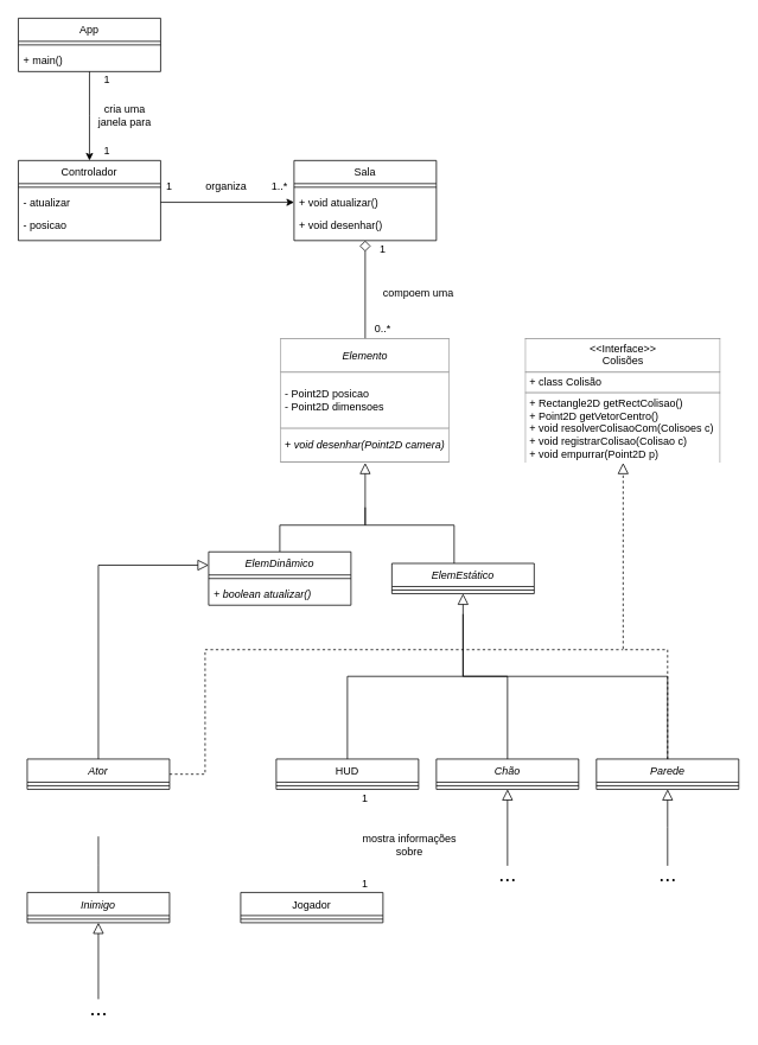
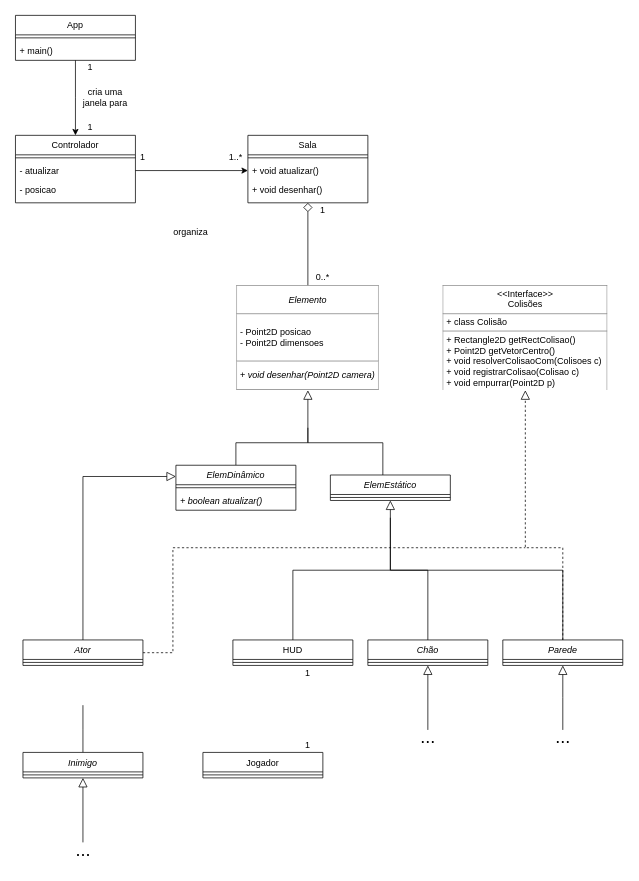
  <mxCell id="0" />
  <mxCell id="1" parent="0" />
  <mxCell id="2" value="App" style="swimlane;fontStyle=0;align=center;verticalAlign=top;childLayout=stackLayout;horizontal=1;startSize=26;horizontalStack=0;resizeParent=1;resizeLast=0;collapsible=1;marginBottom=0;rounded=0;shadow=0;strokeWidth=1;" parent="1" vertex="1"><mxGeometry x="20" y="20" width="160" height="60" as="geometry"><mxRectangle x="230" y="140" width="160" height="26" as="alternateBounds" /></mxGeometry></mxCell>
  <mxCell id="3" value="" style="line;html=1;strokeWidth=1;align=left;verticalAlign=middle;spacingTop=-1;spacingLeft=3;spacingRight=3;rotatable=0;labelPosition=right;points=[];portConstraint=eastwest;" parent="2" vertex="1"><mxGeometry y="26" width="160" height="8" as="geometry" /></mxCell>
  <mxCell id="4" value="+ main()" style="text;align=left;verticalAlign=top;spacingLeft=4;spacingRight=4;overflow=hidden;rotatable=0;points=[[0,0.5],[1,0.5]];portConstraint=eastwest;" parent="2" vertex="1"><mxGeometry y="34" width="160" height="26" as="geometry" /></mxCell>
  <mxCell id="5" value="Controlador" style="swimlane;fontStyle=0;align=center;verticalAlign=top;childLayout=stackLayout;horizontal=1;startSize=26;horizontalStack=0;resizeParent=1;resizeLast=0;collapsible=1;marginBottom=0;rounded=0;shadow=0;strokeWidth=1;" parent="1" vertex="1"><mxGeometry x="20" y="180" width="160" height="90" as="geometry"><mxRectangle x="550" y="140" width="160" height="26" as="alternateBounds" /></mxGeometry></mxCell>
  <mxCell id="6" value="" style="line;html=1;strokeWidth=1;align=left;verticalAlign=middle;spacingTop=-1;spacingLeft=3;spacingRight=3;rotatable=0;labelPosition=right;points=[];portConstraint=eastwest;" parent="5" vertex="1"><mxGeometry y="26" width="160" height="8" as="geometry" /></mxCell>
  <mxCell id="7" value="- atualizar" style="text;align=left;verticalAlign=top;spacingLeft=4;spacingRight=4;overflow=hidden;rotatable=0;points=[[0,0.5],[1,0.5]];portConstraint=eastwest;" parent="5" vertex="1"><mxGeometry y="34" width="160" height="26" as="geometry" /></mxCell>
  <mxCell id="8" value="- posicao" style="text;align=left;verticalAlign=top;spacingLeft=4;spacingRight=4;overflow=hidden;rotatable=0;points=[[0,0.5],[1,0.5]];portConstraint=eastwest;" parent="5" vertex="1"><mxGeometry y="60" width="160" height="26" as="geometry" /></mxCell>
  <mxCell id="9" value="cria uma janela para" style="text;html=1;strokeColor=none;fillColor=none;align=center;verticalAlign=middle;whiteSpace=wrap;rounded=0;" vertex="1" parent="1"><mxGeometry x="100" y="120" width="80" height="20" as="geometry" /></mxCell>
  <mxCell id="10" style="edgeStyle=orthogonalEdgeStyle;rounded=0;orthogonalLoop=1;jettySize=auto;html=1;exitX=0;exitY=0;exitDx=0;exitDy=0;entryX=0.5;entryY=0;entryDx=0;entryDy=0;" edge="1" parent="1" source="11" target="5"><mxGeometry relative="1" as="geometry"><Array as="points"><mxPoint x="100" y="130" /><mxPoint x="100" y="130" /></Array></mxGeometry></mxCell>
  <mxCell id="11" value="1" style="text;html=1;strokeColor=none;fillColor=none;align=center;verticalAlign=middle;whiteSpace=wrap;rounded=0;" vertex="1" parent="1"><mxGeometry x="100" y="80" width="40" height="20" as="geometry" /></mxCell>
  <mxCell id="12" value="1" style="text;html=1;strokeColor=none;fillColor=none;align=center;verticalAlign=middle;whiteSpace=wrap;rounded=0;" vertex="1" parent="1"><mxGeometry x="100" y="160" width="40" height="20" as="geometry" /></mxCell>
  <mxCell id="13" value="Sala" style="swimlane;fontStyle=0;align=center;verticalAlign=top;childLayout=stackLayout;horizontal=1;startSize=26;horizontalStack=0;resizeParent=1;resizeLast=0;collapsible=1;marginBottom=0;rounded=0;shadow=0;strokeWidth=1;" vertex="1" parent="1"><mxGeometry x="330" y="180" width="160" height="90" as="geometry"><mxRectangle x="550" y="140" width="160" height="26" as="alternateBounds" /></mxGeometry></mxCell>
  <mxCell id="14" value="" style="line;html=1;strokeWidth=1;align=left;verticalAlign=middle;spacingTop=-1;spacingLeft=3;spacingRight=3;rotatable=0;labelPosition=right;points=[];portConstraint=eastwest;" vertex="1" parent="13"><mxGeometry y="26" width="160" height="8" as="geometry" /></mxCell>
  <mxCell id="15" value="+ void atualizar()" style="text;align=left;verticalAlign=top;spacingLeft=4;spacingRight=4;overflow=hidden;rotatable=0;points=[[0,0.5],[1,0.5]];portConstraint=eastwest;" vertex="1" parent="13"><mxGeometry y="34" width="160" height="26" as="geometry" /></mxCell>
  <mxCell id="16" value="+ void desenhar()" style="text;align=left;verticalAlign=top;spacingLeft=4;spacingRight=4;overflow=hidden;rotatable=0;points=[[0,0.5],[1,0.5]];portConstraint=eastwest;" vertex="1" parent="13"><mxGeometry y="60" width="160" height="26" as="geometry" /></mxCell>
  <mxCell id="17" style="edgeStyle=orthogonalEdgeStyle;rounded=0;orthogonalLoop=1;jettySize=auto;html=1;exitX=1;exitY=0.5;exitDx=0;exitDy=0;entryX=0;entryY=0.5;entryDx=0;entryDy=0;" edge="1" parent="1" source="7" target="15"><mxGeometry relative="1" as="geometry" /></mxCell>
- <mxCell id="18" value="organiza" style="text;html=1;strokeColor=none;fillColor=none;align=center;verticalAlign=middle;whiteSpace=wrap;rounded=0;" vertex="1" parent="1"><mxGeometry x="214" y="200" width="80" height="20" as="geometry" /></mxCell>
+ <mxCell id="18" value="organiza" style="text;html=1;strokeColor=none;fillColor=none;align=center;verticalAlign=middle;whiteSpace=wrap;rounded=0;" vertex="1" parent="1"><mxGeometry x="214" y="300" width="80" height="20" as="geometry" /></mxCell>
  <mxCell id="19" value="1" style="text;html=1;strokeColor=none;fillColor=none;align=center;verticalAlign=middle;whiteSpace=wrap;rounded=0;" vertex="1" parent="1"><mxGeometry x="170" y="200" width="40" height="20" as="geometry" /></mxCell>
  <mxCell id="20" value="1..*" style="text;html=1;strokeColor=none;fillColor=none;align=center;verticalAlign=middle;whiteSpace=wrap;rounded=0;" vertex="1" parent="1"><mxGeometry x="294" y="200" width="40" height="20" as="geometry" /></mxCell>
- <mxCell id="21" value="compoem uma" style="text;html=1;strokeColor=none;fillColor=none;align=center;verticalAlign=middle;whiteSpace=wrap;rounded=0;" vertex="1" parent="1"><mxGeometry x="410" y="320" width="120" height="20" as="geometry" /></mxCell>
  <mxCell id="22" value="1" style="text;html=1;strokeColor=none;fillColor=none;align=center;verticalAlign=middle;whiteSpace=wrap;rounded=0;" vertex="1" parent="1"><mxGeometry x="410" y="270" width="40" height="20" as="geometry" /></mxCell>
  <mxCell id="23" value="0..*" style="text;html=1;strokeColor=none;fillColor=none;align=center;verticalAlign=middle;whiteSpace=wrap;rounded=0;" vertex="1" parent="1"><mxGeometry x="410" y="360" width="40" height="20" as="geometry" /></mxCell>
  <mxCell id="24" style="edgeStyle=orthogonalEdgeStyle;rounded=0;orthogonalLoop=1;jettySize=auto;html=1;entryX=0.5;entryY=1;entryDx=0;entryDy=0;sketch=0;endArrow=block;endFill=0;strokeWidth=1;endSize=10;" edge="1" parent="1" source="25" target="33"><mxGeometry relative="1" as="geometry"><mxPoint x="410" y="490" as="targetPoint" /><Array as="points"><mxPoint x="314" y="590" /><mxPoint x="410" y="590" /></Array></mxGeometry></mxCell>
  <mxCell id="25" value="ElemDinâmico" style="swimlane;fontStyle=2;align=center;verticalAlign=top;childLayout=stackLayout;horizontal=1;startSize=26;horizontalStack=0;resizeParent=1;resizeLast=0;collapsible=1;marginBottom=0;rounded=0;shadow=0;strokeWidth=1;" vertex="1" parent="1"><mxGeometry x="234" y="620" width="160" height="60" as="geometry"><mxRectangle x="550" y="140" width="160" height="26" as="alternateBounds" /></mxGeometry></mxCell>
  <mxCell id="26" value="" style="line;html=1;strokeWidth=1;align=left;verticalAlign=middle;spacingTop=-1;spacingLeft=3;spacingRight=3;rotatable=0;labelPosition=right;points=[];portConstraint=eastwest;" vertex="1" parent="25"><mxGeometry y="26" width="160" height="8" as="geometry" /></mxCell>
  <mxCell id="27" value="+ boolean atualizar()" style="text;align=left;verticalAlign=top;spacingLeft=4;spacingRight=4;overflow=hidden;rotatable=0;points=[[0,0.5],[1,0.5]];portConstraint=eastwest;fontStyle=2" vertex="1" parent="25"><mxGeometry y="34" width="160" height="26" as="geometry" /></mxCell>
  <mxCell id="28" style="edgeStyle=orthogonalEdgeStyle;rounded=0;orthogonalLoop=1;jettySize=auto;html=1;endArrow=none;endFill=0;jumpStyle=none;sketch=0;startSize=6;" edge="1" parent="1" source="29"><mxGeometry relative="1" as="geometry"><mxPoint x="410" y="570" as="targetPoint" /><Array as="points"><mxPoint x="510" y="590" /><mxPoint x="410" y="590" /></Array></mxGeometry></mxCell>
  <mxCell id="29" value="ElemEstático" style="swimlane;fontStyle=2;align=center;verticalAlign=top;childLayout=stackLayout;horizontal=1;startSize=26;horizontalStack=0;resizeParent=1;resizeLast=0;collapsible=1;marginBottom=0;rounded=0;shadow=0;strokeWidth=1;" vertex="1" parent="1"><mxGeometry x="440" y="633" width="160" height="34" as="geometry"><mxRectangle x="550" y="140" width="160" height="26" as="alternateBounds" /></mxGeometry></mxCell>
  <mxCell id="30" value="" style="line;html=1;strokeWidth=1;align=left;verticalAlign=middle;spacingTop=-1;spacingLeft=3;spacingRight=3;rotatable=0;labelPosition=right;points=[];portConstraint=eastwest;" vertex="1" parent="29"><mxGeometry y="26" width="160" height="8" as="geometry" /></mxCell>
  <mxCell id="31" value="&lt;table border=&quot;1&quot; width=&quot;100%&quot; cellpadding=&quot;4&quot; style=&quot;width: 100% ; height: 100% ; border-collapse: collapse&quot;&gt;&lt;tbody&gt;&lt;tr&gt;&lt;th align=&quot;center&quot;&gt;&lt;span style=&quot;font-weight: normal&quot;&gt;&amp;lt;&amp;lt;Interface&amp;gt;&amp;gt;&lt;/span&gt;&lt;br&gt;&lt;span style=&quot;font-weight: normal&quot;&gt;Colisões&lt;/span&gt;&lt;/th&gt;&lt;/tr&gt;&lt;tr&gt;&lt;td&gt;+ class Colisão&lt;/td&gt;&lt;/tr&gt;&lt;tr&gt;&lt;td&gt;+ Rectangle2D getRectColisao()&lt;br&gt;+ Point2D getVetorCentro()&lt;br&gt;+ void resolverColisaoCom(Colisoes c)&lt;br&gt;+ void registrarColisao(Colisao c)&lt;br&gt;+ void empurrar(Point2D p)&lt;/td&gt;&lt;/tr&gt;&lt;/tbody&gt;&lt;/table&gt;" style="text;html=1;strokeColor=none;fillColor=none;overflow=fill;" vertex="1" parent="1"><mxGeometry x="590" y="380" width="220" height="140" as="geometry" /></mxCell>
  <mxCell id="32" style="edgeStyle=orthogonalEdgeStyle;rounded=0;sketch=0;jumpStyle=none;orthogonalLoop=1;jettySize=auto;html=1;exitX=0.5;exitY=0;exitDx=0;exitDy=0;startArrow=none;startFill=0;startSize=10;endArrow=diamond;endFill=0;endSize=10;strokeWidth=1;entryX=0.5;entryY=1;entryDx=0;entryDy=0;" edge="1" parent="1" source="33" target="13"><mxGeometry relative="1" as="geometry"><mxPoint x="380" y="300" as="targetPoint" /></mxGeometry></mxCell>
  <mxCell id="33" value="&lt;table border=&quot;1&quot; width=&quot;100%&quot; cellpadding=&quot;4&quot; style=&quot;width: 100% ; height: 100% ; border-collapse: collapse&quot;&gt;&lt;tbody&gt;&lt;tr&gt;&lt;th align=&quot;center&quot;&gt;&lt;span style=&quot;font-weight: 400&quot;&gt;&lt;i&gt;Elemento&lt;/i&gt;&lt;/span&gt;&lt;/th&gt;&lt;/tr&gt;&lt;tr&gt;&lt;td&gt;- Point2D posicao&lt;br&gt;- Point2D dimensoes&lt;/td&gt;&lt;/tr&gt;&lt;tr&gt;&lt;td&gt;+ &lt;i&gt;void desenhar(Point2D camera)&lt;/i&gt;&lt;/td&gt;&lt;/tr&gt;&lt;/tbody&gt;&lt;/table&gt;" style="text;html=1;strokeColor=none;fillColor=none;overflow=fill;" vertex="1" parent="1"><mxGeometry x="315" y="380" width="190" height="140" as="geometry" /></mxCell>
  <mxCell id="34" style="edgeStyle=orthogonalEdgeStyle;rounded=0;sketch=0;jumpStyle=none;orthogonalLoop=1;jettySize=auto;html=1;exitX=0.5;exitY=0;exitDx=0;exitDy=0;entryX=0.5;entryY=1;entryDx=0;entryDy=0;startSize=6;endArrow=block;endFill=0;strokeWidth=1;endSize=10;" edge="1" parent="1" source="37" target="29"><mxGeometry relative="1" as="geometry"><Array as="points"><mxPoint x="750" y="760" /><mxPoint x="520" y="760" /></Array></mxGeometry></mxCell>
  <mxCell id="35" style="edgeStyle=orthogonalEdgeStyle;rounded=0;sketch=0;jumpStyle=none;orthogonalLoop=1;jettySize=auto;html=1;exitX=0.5;exitY=0;exitDx=0;exitDy=0;entryX=0.5;entryY=1;entryDx=0;entryDy=0;startSize=6;endArrow=block;endFill=0;endSize=10;strokeWidth=1;dashed=1;" edge="1" parent="1" source="37" target="31"><mxGeometry relative="1" as="geometry"><Array as="points"><mxPoint x="750" y="730" /><mxPoint x="700" y="730" /></Array></mxGeometry></mxCell>
  <mxCell id="36" style="edgeStyle=orthogonalEdgeStyle;rounded=0;sketch=0;jumpStyle=none;orthogonalLoop=1;jettySize=auto;html=1;exitX=0.5;exitY=1;exitDx=0;exitDy=0;startSize=10;endArrow=none;endFill=0;endSize=10;strokeWidth=1;startArrow=block;startFill=0;" edge="1" parent="1" source="37"><mxGeometry relative="1" as="geometry"><mxPoint x="750" y="973" as="targetPoint" /></mxGeometry></mxCell>
  <mxCell id="37" value="Parede" style="swimlane;fontStyle=2;align=center;verticalAlign=top;childLayout=stackLayout;horizontal=1;startSize=26;horizontalStack=0;resizeParent=1;resizeLast=0;collapsible=1;marginBottom=0;rounded=0;shadow=0;strokeWidth=1;" vertex="1" parent="1"><mxGeometry x="670" y="853" width="160" height="34" as="geometry"><mxRectangle x="550" y="140" width="160" height="26" as="alternateBounds" /></mxGeometry></mxCell>
  <mxCell id="38" value="" style="line;html=1;strokeWidth=1;align=left;verticalAlign=middle;spacingTop=-1;spacingLeft=3;spacingRight=3;rotatable=0;labelPosition=right;points=[];portConstraint=eastwest;" vertex="1" parent="37"><mxGeometry y="26" width="160" height="8" as="geometry" /></mxCell>
  <mxCell id="39" style="edgeStyle=orthogonalEdgeStyle;rounded=0;sketch=0;jumpStyle=none;orthogonalLoop=1;jettySize=auto;html=1;exitX=0.5;exitY=0;exitDx=0;exitDy=0;startSize=6;endArrow=none;endFill=0;endSize=10;strokeWidth=1;" edge="1" parent="1" source="40"><mxGeometry relative="1" as="geometry"><mxPoint x="520" y="760" as="targetPoint" /><Array as="points"><mxPoint x="390" y="760" /><mxPoint x="520" y="760" /></Array></mxGeometry></mxCell>
  <mxCell id="40" value="HUD" style="swimlane;fontStyle=0;align=center;verticalAlign=top;childLayout=stackLayout;horizontal=1;startSize=26;horizontalStack=0;resizeParent=1;resizeLast=0;collapsible=1;marginBottom=0;rounded=0;shadow=0;strokeWidth=1;" vertex="1" parent="1"><mxGeometry x="310" y="853" width="160" height="34" as="geometry"><mxRectangle x="550" y="140" width="160" height="26" as="alternateBounds" /></mxGeometry></mxCell>
  <mxCell id="41" value="" style="line;html=1;strokeWidth=1;align=left;verticalAlign=middle;spacingTop=-1;spacingLeft=3;spacingRight=3;rotatable=0;labelPosition=right;points=[];portConstraint=eastwest;" vertex="1" parent="40"><mxGeometry y="26" width="160" height="8" as="geometry" /></mxCell>
  <mxCell id="42" value="&lt;span style=&quot;font-weight: normal&quot;&gt;...&lt;/span&gt;" style="text;strokeColor=none;fillColor=none;html=1;fontSize=24;fontStyle=1;verticalAlign=middle;align=center;dashed=1;" vertex="1" parent="1"><mxGeometry x="700" y="963" width="100" height="40" as="geometry" /></mxCell>
  <mxCell id="43" style="edgeStyle=orthogonalEdgeStyle;rounded=0;sketch=0;jumpStyle=none;orthogonalLoop=1;jettySize=auto;html=1;exitX=0.5;exitY=0;exitDx=0;exitDy=0;startArrow=none;startFill=0;startSize=10;endArrow=none;endFill=0;endSize=10;strokeWidth=1;" edge="1" parent="1" source="44"><mxGeometry relative="1" as="geometry"><mxPoint x="520" y="690" as="targetPoint" /><Array as="points"><mxPoint x="570" y="760" /><mxPoint x="520" y="760" /></Array></mxGeometry></mxCell>
  <mxCell id="44" value="Chão" style="swimlane;fontStyle=2;align=center;verticalAlign=top;childLayout=stackLayout;horizontal=1;startSize=26;horizontalStack=0;resizeParent=1;resizeLast=0;collapsible=1;marginBottom=0;rounded=0;shadow=0;strokeWidth=1;" vertex="1" parent="1"><mxGeometry x="490" y="853" width="160" height="34" as="geometry"><mxRectangle x="550" y="140" width="160" height="26" as="alternateBounds" /></mxGeometry></mxCell>
  <mxCell id="45" value="" style="line;html=1;strokeWidth=1;align=left;verticalAlign=middle;spacingTop=-1;spacingLeft=3;spacingRight=3;rotatable=0;labelPosition=right;points=[];portConstraint=eastwest;" vertex="1" parent="44"><mxGeometry y="26" width="160" height="8" as="geometry" /></mxCell>
  <mxCell id="46" style="edgeStyle=orthogonalEdgeStyle;rounded=0;sketch=0;jumpStyle=none;orthogonalLoop=1;jettySize=auto;html=1;exitX=0.5;exitY=1;exitDx=0;exitDy=0;startSize=10;endArrow=none;endFill=0;endSize=10;strokeWidth=1;startArrow=block;startFill=0;" edge="1" parent="1"><mxGeometry relative="1" as="geometry"><mxPoint x="570" y="973" as="targetPoint" /><mxPoint x="570" y="887" as="sourcePoint" /></mxGeometry></mxCell>
  <mxCell id="47" value="&lt;span style=&quot;font-weight: normal&quot;&gt;...&lt;/span&gt;" style="text;strokeColor=none;fillColor=none;html=1;fontSize=24;fontStyle=1;verticalAlign=middle;align=center;dashed=1;" vertex="1" parent="1"><mxGeometry x="520" y="963" width="100" height="40" as="geometry" /></mxCell>
  <mxCell id="48" style="edgeStyle=orthogonalEdgeStyle;rounded=0;sketch=0;jumpStyle=none;orthogonalLoop=1;jettySize=auto;html=1;exitX=1;exitY=0.5;exitDx=0;exitDy=0;startArrow=none;startFill=0;startSize=10;endArrow=none;endFill=0;endSize=10;strokeWidth=1;dashed=1;" edge="1" parent="1" source="50"><mxGeometry relative="1" as="geometry"><mxPoint x="700" y="730" as="targetPoint" /><Array as="points"><mxPoint x="230" y="870" /><mxPoint x="230" y="730" /></Array></mxGeometry></mxCell>
  <mxCell id="49" style="edgeStyle=orthogonalEdgeStyle;rounded=0;sketch=0;jumpStyle=none;orthogonalLoop=1;jettySize=auto;html=1;exitX=0.5;exitY=0;exitDx=0;exitDy=0;entryX=0;entryY=0.25;entryDx=0;entryDy=0;startArrow=none;startFill=0;startSize=10;endArrow=block;endFill=0;endSize=10;strokeWidth=1;" edge="1" parent="1" source="50" target="25"><mxGeometry relative="1" as="geometry" /></mxCell>
  <mxCell id="50" value="Ator" style="swimlane;fontStyle=2;align=center;verticalAlign=top;childLayout=stackLayout;horizontal=1;startSize=26;horizontalStack=0;resizeParent=1;resizeLast=0;collapsible=1;marginBottom=0;rounded=0;shadow=0;strokeWidth=1;" vertex="1" parent="1"><mxGeometry x="30" y="853" width="160" height="34" as="geometry"><mxRectangle x="550" y="140" width="160" height="26" as="alternateBounds" /></mxGeometry></mxCell>
  <mxCell id="51" value="" style="line;html=1;strokeWidth=1;align=left;verticalAlign=middle;spacingTop=-1;spacingLeft=3;spacingRight=3;rotatable=0;labelPosition=right;points=[];portConstraint=eastwest;" vertex="1" parent="50"><mxGeometry y="26" width="160" height="8" as="geometry" /></mxCell>
  <mxCell id="52" value="Jogador" style="swimlane;fontStyle=0;align=center;verticalAlign=top;childLayout=stackLayout;horizontal=1;startSize=26;horizontalStack=0;resizeParent=1;resizeLast=0;collapsible=1;marginBottom=0;rounded=0;shadow=0;strokeWidth=1;" vertex="1" parent="1"><mxGeometry x="270" y="1003" width="160" height="34" as="geometry"><mxRectangle x="550" y="140" width="160" height="26" as="alternateBounds" /></mxGeometry></mxCell>
  <mxCell id="53" value="" style="line;html=1;strokeWidth=1;align=left;verticalAlign=middle;spacingTop=-1;spacingLeft=3;spacingRight=3;rotatable=0;labelPosition=right;points=[];portConstraint=eastwest;" vertex="1" parent="52"><mxGeometry y="26" width="160" height="8" as="geometry" /></mxCell>
  <mxCell id="54" style="edgeStyle=orthogonalEdgeStyle;rounded=0;sketch=0;jumpStyle=none;orthogonalLoop=1;jettySize=auto;html=1;exitX=0.5;exitY=0;exitDx=0;exitDy=0;startArrow=none;startFill=0;startSize=10;endArrow=none;endFill=0;endSize=10;strokeWidth=1;" edge="1" parent="1" source="55"><mxGeometry relative="1" as="geometry"><mxPoint x="110" y="940" as="targetPoint" /></mxGeometry></mxCell>
  <mxCell id="55" value="Inimigo" style="swimlane;fontStyle=2;align=center;verticalAlign=top;childLayout=stackLayout;horizontal=1;startSize=26;horizontalStack=0;resizeParent=1;resizeLast=0;collapsible=1;marginBottom=0;rounded=0;shadow=0;strokeWidth=1;" vertex="1" parent="1"><mxGeometry x="30" y="1003" width="160" height="34" as="geometry"><mxRectangle x="550" y="140" width="160" height="26" as="alternateBounds" /></mxGeometry></mxCell>
  <mxCell id="56" value="" style="line;html=1;strokeWidth=1;align=left;verticalAlign=middle;spacingTop=-1;spacingLeft=3;spacingRight=3;rotatable=0;labelPosition=right;points=[];portConstraint=eastwest;" vertex="1" parent="55"><mxGeometry y="26" width="160" height="8" as="geometry" /></mxCell>
  <mxCell id="57" style="edgeStyle=orthogonalEdgeStyle;rounded=0;sketch=0;jumpStyle=none;orthogonalLoop=1;jettySize=auto;html=1;exitX=0.5;exitY=1;exitDx=0;exitDy=0;startSize=10;endArrow=none;endFill=0;endSize=10;strokeWidth=1;startArrow=block;startFill=0;" edge="1" parent="1"><mxGeometry relative="1" as="geometry"><mxPoint x="110" y="1123" as="targetPoint" /><mxPoint x="110" y="1037" as="sourcePoint" /></mxGeometry></mxCell>
  <mxCell id="58" value="&lt;span style=&quot;font-weight: normal&quot;&gt;...&lt;/span&gt;" style="text;strokeColor=none;fillColor=none;html=1;fontSize=24;fontStyle=1;verticalAlign=middle;align=center;dashed=1;" vertex="1" parent="1"><mxGeometry x="60" y="1113" width="100" height="40" as="geometry" /></mxCell>
- <mxCell id="59" value="mostra informações sobre" style="text;html=1;strokeColor=none;fillColor=none;align=center;verticalAlign=middle;whiteSpace=wrap;rounded=0;" vertex="1" parent="1"><mxGeometry x="400" y="940" width="120" height="20" as="geometry" /></mxCell>
  <mxCell id="60" value="1" style="text;html=1;strokeColor=none;fillColor=none;align=center;verticalAlign=middle;whiteSpace=wrap;rounded=0;" vertex="1" parent="1"><mxGeometry x="390" y="887" width="40" height="20" as="geometry" /></mxCell>
  <mxCell id="61" value="1" style="text;html=1;strokeColor=none;fillColor=none;align=center;verticalAlign=middle;whiteSpace=wrap;rounded=0;" vertex="1" parent="1"><mxGeometry x="390" y="983" width="40" height="20" as="geometry" /></mxCell>
